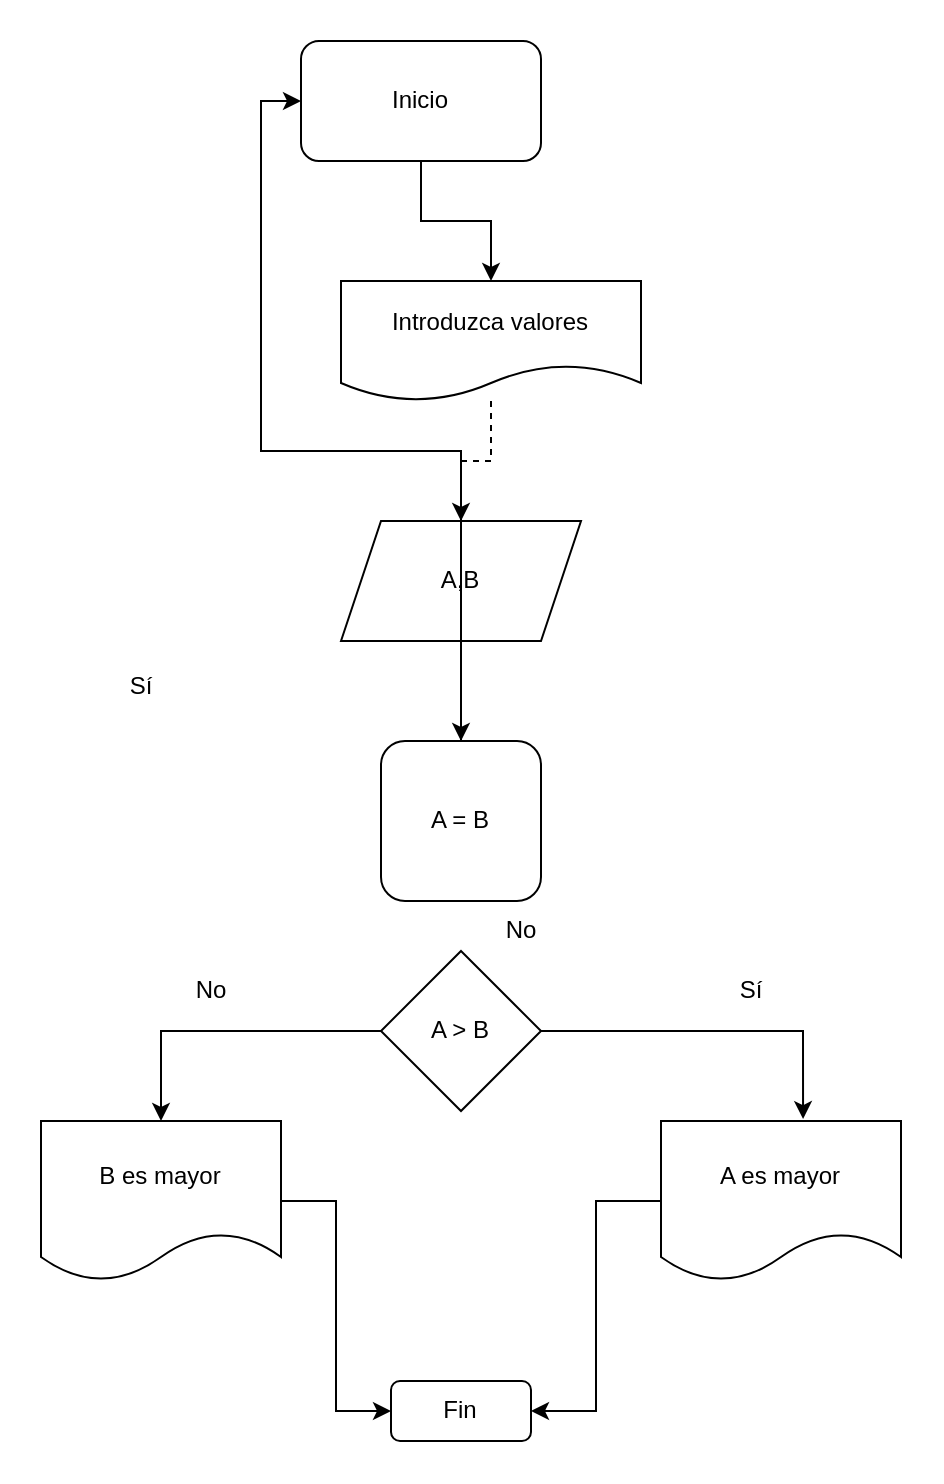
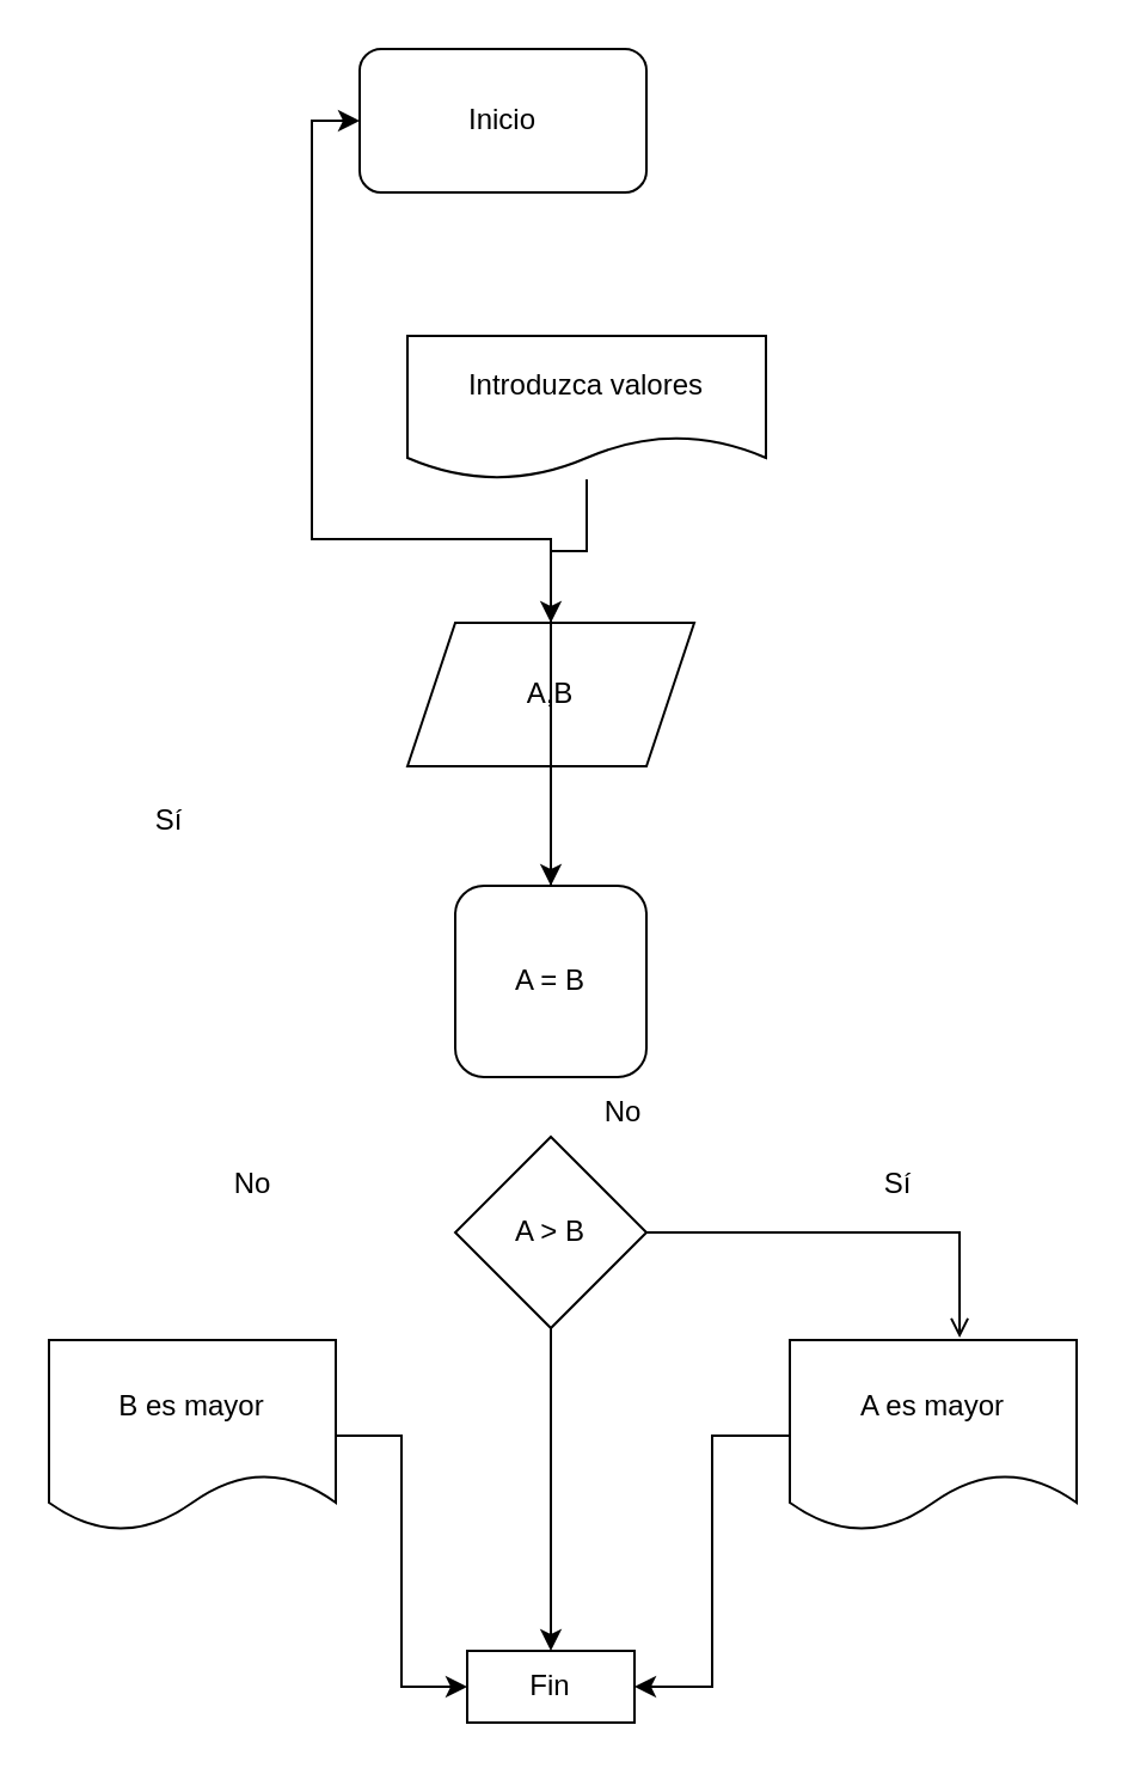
  <mxCell id="0" />
  <mxCell id="1" parent="0" />
- <mxCell id="2" style="edgeStyle=orthogonalEdgeStyle;rounded=0;orthogonalLoop=1;jettySize=auto;html=1;entryX=0.5;entryY=0;entryDx=0;entryDy=0;dashed=1;" edge="1" parent="1" source="3" target="5"><mxGeometry relative="1" as="geometry" /></mxCell>
+ <mxCell id="2" style="edgeStyle=orthogonalEdgeStyle;rounded=0;orthogonalLoop=1;jettySize=auto;html=1;entryX=0.5;entryY=0;entryDx=0;entryDy=0;" edge="1" parent="1" source="3" target="5"><mxGeometry relative="1" as="geometry" /></mxCell>
  <mxCell id="3" value="Introduzca valores" style="shape=document;whiteSpace=wrap;html=1;boundedLbl=1;" vertex="1" parent="1"><mxGeometry x="170" y="140" width="150" height="60" as="geometry" /></mxCell>
  <mxCell id="4" style="edgeStyle=orthogonalEdgeStyle;rounded=0;orthogonalLoop=1;jettySize=auto;html=1;entryX=0.5;entryY=0;entryDx=0;entryDy=0;dashed=1;" edge="1" parent="1" source="5" target="7"><mxGeometry relative="1" as="geometry" /></mxCell>
  <mxCell id="5" value="A,B" style="shape=parallelogram;perimeter=parallelogramPerimeter;whiteSpace=wrap;html=1;fixedSize=1;" vertex="1" parent="1"><mxGeometry x="170" y="260" width="120" height="60" as="geometry" /></mxCell>
  <mxCell id="6" style="edgeStyle=orthogonalEdgeStyle;rounded=0;orthogonalLoop=1;jettySize=auto;html=1;entryX=0;entryY=0.5;entryDx=0;entryDy=0;" edge="1" parent="1" source="7" target="9"><mxGeometry relative="1" as="geometry" /></mxCell>
  <mxCell id="7" value="A = B" style="whiteSpace=wrap;html=1;rounded=1;" vertex="1" parent="1"><mxGeometry x="190" y="370" width="80" height="80" as="geometry" /></mxCell>
- <mxCell id="8" style="edgeStyle=orthogonalEdgeStyle;rounded=0;orthogonalLoop=1;jettySize=auto;html=1;" edge="1" parent="1" source="9" target="3"><mxGeometry relative="1" as="geometry" /></mxCell>
  <mxCell id="9" value="Inicio" style="rounded=1;whiteSpace=wrap;html=1;" vertex="1" parent="1"><mxGeometry x="150" y="20" width="120" height="60" as="geometry" /></mxCell>
- <mxCell id="10" style="edgeStyle=orthogonalEdgeStyle;rounded=0;orthogonalLoop=1;jettySize=auto;html=1;entryX=0.5;entryY=0;entryDx=0;entryDy=0;" edge="1" parent="1" source="11" target="15"><mxGeometry relative="1" as="geometry" /></mxCell>
+ <mxCell id="10" style="edgeStyle=orthogonalEdgeStyle;rounded=0;orthogonalLoop=1;jettySize=auto;html=1;" edge="1" parent="1" source="11" target="21"><mxGeometry relative="1" as="geometry" /></mxCell>
  <mxCell id="11" value="A &amp;gt; B" style="rhombus;whiteSpace=wrap;html=1;" vertex="1" parent="1"><mxGeometry x="190" y="475" width="80" height="80" as="geometry" /></mxCell>
  <mxCell id="12" style="edgeStyle=orthogonalEdgeStyle;rounded=0;orthogonalLoop=1;jettySize=auto;html=1;entryX=1;entryY=0.5;entryDx=0;entryDy=0;" edge="1" parent="1" source="13" target="21"><mxGeometry relative="1" as="geometry" /></mxCell>
  <mxCell id="13" value="A es mayor" style="shape=document;whiteSpace=wrap;html=1;boundedLbl=1;" vertex="1" parent="1"><mxGeometry x="330" y="560" width="120" height="80" as="geometry" /></mxCell>
  <mxCell id="14" style="edgeStyle=orthogonalEdgeStyle;rounded=0;orthogonalLoop=1;jettySize=auto;html=1;entryX=0;entryY=0.5;entryDx=0;entryDy=0;" edge="1" parent="1" source="15" target="21"><mxGeometry relative="1" as="geometry" /></mxCell>
  <mxCell id="15" value="B es mayor" style="shape=document;whiteSpace=wrap;html=1;boundedLbl=1;" vertex="1" parent="1"><mxGeometry x="20" y="560" width="120" height="80" as="geometry" /></mxCell>
- <mxCell id="16" style="edgeStyle=orthogonalEdgeStyle;rounded=0;orthogonalLoop=1;jettySize=auto;html=1;entryX=0.592;entryY=-0.012;entryDx=0;entryDy=0;entryPerimeter=0;" edge="1" parent="1" source="11" target="13"><mxGeometry relative="1" as="geometry" /></mxCell>
+ <mxCell id="16" style="edgeStyle=orthogonalEdgeStyle;rounded=0;orthogonalLoop=1;jettySize=auto;html=1;entryX=0.592;entryY=-0.012;entryDx=0;entryDy=0;entryPerimeter=0;endArrow=open;" edge="1" parent="1" source="11" target="13"><mxGeometry relative="1" as="geometry" /></mxCell>
  <mxCell id="17" value="Sí" style="text;html=1;align=center;verticalAlign=middle;resizable=0;points=[];autosize=1;strokeColor=none;fillColor=none;" vertex="1" parent="1"><mxGeometry x="55" y="328" width="30" height="30" as="geometry" /></mxCell>
  <mxCell id="18" value="No" style="text;html=1;align=center;verticalAlign=middle;resizable=0;points=[];autosize=1;strokeColor=none;fillColor=none;" vertex="1" parent="1"><mxGeometry x="240" y="450" width="40" height="30" as="geometry" /></mxCell>
  <mxCell id="19" value="Sí" style="text;html=1;align=center;verticalAlign=middle;resizable=0;points=[];autosize=1;strokeColor=none;fillColor=none;" vertex="1" parent="1"><mxGeometry x="360" y="480" width="30" height="30" as="geometry" /></mxCell>
  <mxCell id="20" value="No" style="text;html=1;align=center;verticalAlign=middle;resizable=0;points=[];autosize=1;strokeColor=none;fillColor=none;" vertex="1" parent="1"><mxGeometry x="85" y="480" width="40" height="30" as="geometry" /></mxCell>
- <mxCell id="21" value="Fin" style="rounded=1;whiteSpace=wrap;html=1;" vertex="1" parent="1"><mxGeometry x="195" y="690" width="70" height="30" as="geometry" /></mxCell>
+ <mxCell id="21" value="Fin" style="whiteSpace=wrap;html=1;rounded=0;" vertex="1" parent="1"><mxGeometry x="195" y="690" width="70" height="30" as="geometry" /></mxCell>
